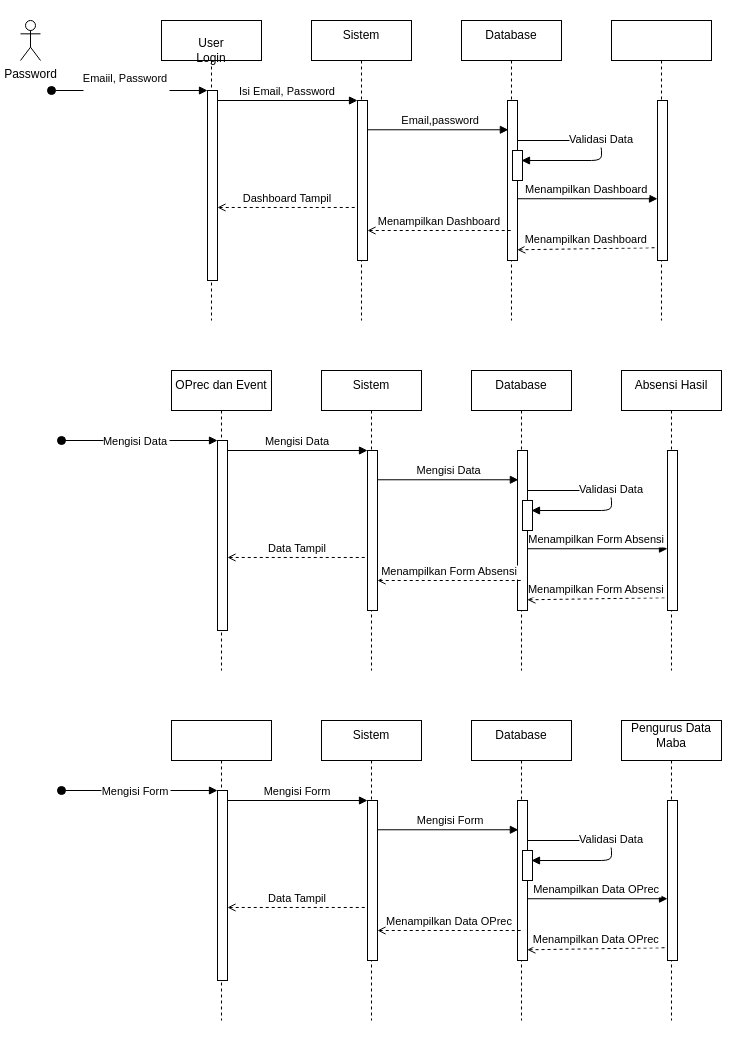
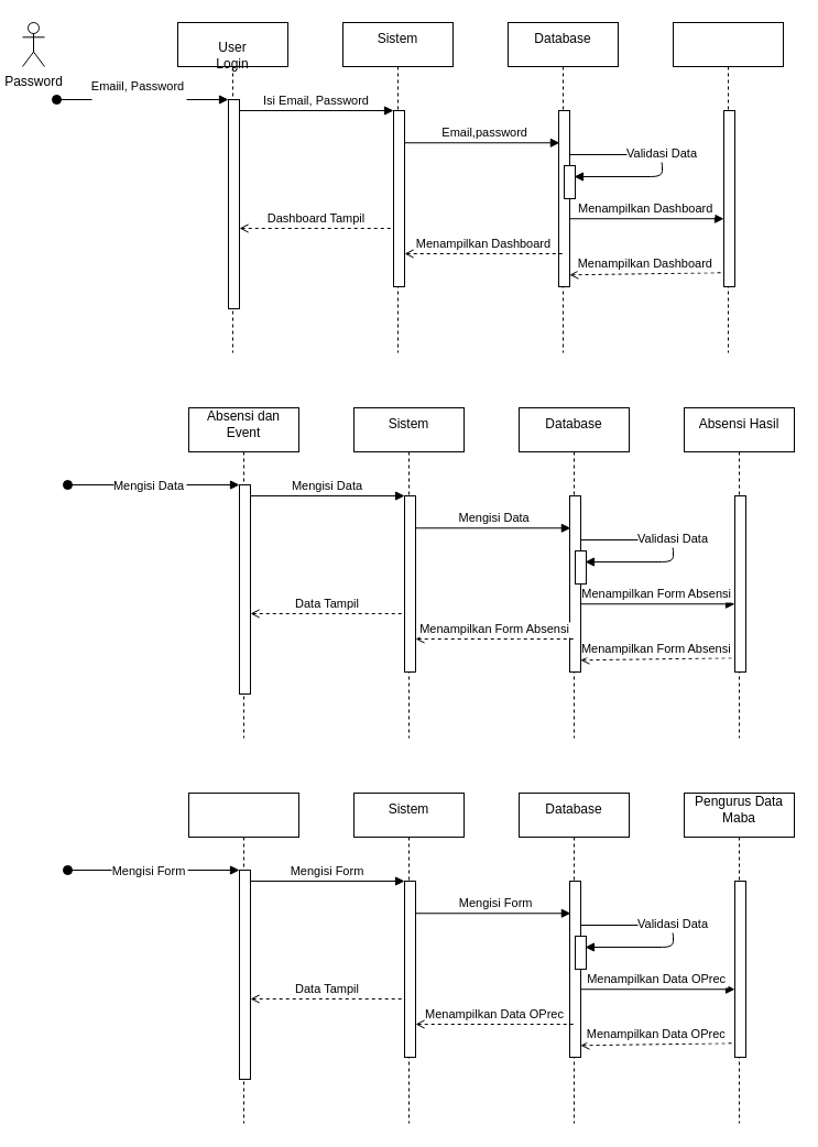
  <mxCell id="0" />
  <mxCell id="1" parent="0" />
  <mxCell id="2" value="" style="shape=umlLifeline;perimeter=lifelinePerimeter;container=1;collapsible=0;recursiveResize=0;rounded=0;shadow=0;strokeWidth=1;" parent="1" vertex="1"><mxGeometry x="161" y="20" width="100" height="300" as="geometry" /></mxCell>
  <mxCell id="3" value="" style="points=[];perimeter=orthogonalPerimeter;rounded=0;shadow=0;strokeWidth=1;" parent="2" vertex="1"><mxGeometry x="46" y="70" width="10" height="190" as="geometry" /></mxCell>
  <mxCell id="4" value="Emaiil, Password&#10;" style="verticalAlign=bottom;startArrow=oval;endArrow=block;startSize=8;shadow=0;strokeWidth=1;" parent="2" target="3" edge="1"><mxGeometry x="-0.048" y="-10" relative="1" as="geometry"><mxPoint x="-110" y="70" as="sourcePoint" /><mxPoint as="offset" /></mxGeometry></mxCell>
  <mxCell id="5" value="User Login" style="text;html=1;strokeColor=none;fillColor=none;align=center;verticalAlign=middle;whiteSpace=wrap;rounded=0;" parent="2" vertex="1"><mxGeometry x="20" y="15" width="60" height="30" as="geometry" /></mxCell>
  <mxCell id="6" value="Isi Email, Password" style="verticalAlign=bottom;endArrow=block;entryX=0;entryY=0;shadow=0;strokeWidth=1;" parent="1" source="3" edge="1"><mxGeometry relative="1" as="geometry"><mxPoint x="287" y="100" as="sourcePoint" /><mxPoint x="357" y="100" as="targetPoint" /></mxGeometry></mxCell>
  <mxCell id="7" value="Dashboard Tampil" style="verticalAlign=bottom;endArrow=none;dashed=1;endSize=8;shadow=0;strokeWidth=1;startArrow=open;startFill=0;endFill=0;" parent="1" source="3" edge="1"><mxGeometry relative="1" as="geometry"><mxPoint x="357" y="206.97" as="targetPoint" /><mxPoint x="211" y="207" as="sourcePoint" /></mxGeometry></mxCell>
  <mxCell id="8" value="Password" style="shape=umlActor;verticalLabelPosition=bottom;verticalAlign=top;html=1;outlineConnect=0;" parent="1" vertex="1"><mxGeometry x="20" y="20" width="20" height="40" as="geometry" /></mxCell>
  <mxCell id="9" value="" style="shape=umlLifeline;perimeter=lifelinePerimeter;container=1;collapsible=0;recursiveResize=0;rounded=0;shadow=0;strokeWidth=1;" parent="1" vertex="1"><mxGeometry x="311" y="20" width="100" height="300" as="geometry" /></mxCell>
  <mxCell id="10" value="" style="points=[];perimeter=orthogonalPerimeter;rounded=0;shadow=0;strokeWidth=1;" parent="9" vertex="1"><mxGeometry x="46" y="80" width="10" height="160" as="geometry" /></mxCell>
  <mxCell id="11" value="Sistem" style="text;html=1;strokeColor=none;fillColor=none;align=center;verticalAlign=middle;whiteSpace=wrap;rounded=0;" parent="9" vertex="1"><mxGeometry x="20" width="60" height="30" as="geometry" /></mxCell>
  <mxCell id="12" value="Menampilkan Dashboard" style="verticalAlign=bottom;endArrow=block;shadow=0;strokeWidth=1;exitX=0.914;exitY=0.614;exitDx=0;exitDy=0;exitPerimeter=0;" parent="1" source="17" target="15" edge="1"><mxGeometry relative="1" as="geometry"><mxPoint x="401" y="120" as="sourcePoint" /><mxPoint x="578.01" y="124.72" as="targetPoint" /></mxGeometry></mxCell>
  <mxCell id="13" value="Menampilkan Dashboard" style="verticalAlign=bottom;endArrow=none;dashed=1;endSize=8;shadow=0;strokeWidth=1;startArrow=open;startFill=0;endFill=0;exitX=0.983;exitY=0.933;exitDx=0;exitDy=0;exitPerimeter=0;entryX=-0.017;entryY=0.92;entryDx=0;entryDy=0;entryPerimeter=0;" parent="1" source="17" target="15" edge="1"><mxGeometry x="-0.009" relative="1" as="geometry"><mxPoint x="577" y="236" as="targetPoint" /><mxPoint x="401" y="236" as="sourcePoint" /><mxPoint as="offset" /></mxGeometry></mxCell>
  <mxCell id="14" value="" style="shape=umlLifeline;perimeter=lifelinePerimeter;container=1;collapsible=0;recursiveResize=0;rounded=0;shadow=0;strokeWidth=1;" parent="1" vertex="1"><mxGeometry x="611" y="20" width="100" height="300" as="geometry" /></mxCell>
  <mxCell id="15" value="" style="points=[];perimeter=orthogonalPerimeter;rounded=0;shadow=0;strokeWidth=1;" parent="14" vertex="1"><mxGeometry x="46" y="80" width="10" height="160" as="geometry" /></mxCell>
  <mxCell id="16" value="" style="shape=umlLifeline;perimeter=lifelinePerimeter;container=1;collapsible=0;recursiveResize=0;rounded=0;shadow=0;strokeWidth=1;" parent="1" vertex="1"><mxGeometry x="461" y="20" width="100" height="300" as="geometry" /></mxCell>
  <mxCell id="17" value="" style="points=[];perimeter=orthogonalPerimeter;rounded=0;shadow=0;strokeWidth=1;" parent="16" vertex="1"><mxGeometry x="46" y="80" width="10" height="160" as="geometry" /></mxCell>
  <mxCell id="18" value="Database" style="text;html=1;strokeColor=none;fillColor=none;align=center;verticalAlign=middle;whiteSpace=wrap;rounded=0;" parent="16" vertex="1"><mxGeometry x="20" width="60" height="30" as="geometry" /></mxCell>
  <mxCell id="19" value="" style="points=[];perimeter=orthogonalPerimeter;rounded=0;shadow=0;strokeWidth=1;" parent="16" vertex="1"><mxGeometry x="51" y="130" width="10" height="30" as="geometry" /></mxCell>
  <mxCell id="20" value="Validasi Data" style="verticalAlign=bottom;endArrow=block;shadow=0;strokeWidth=1;exitX=0.914;exitY=0.614;exitDx=0;exitDy=0;exitPerimeter=0;edgeStyle=orthogonalEdgeStyle;" parent="16" edge="1"><mxGeometry relative="1" as="geometry"><mxPoint x="56.0" y="120" as="sourcePoint" /><mxPoint x="60" y="140" as="targetPoint" /><Array as="points"><mxPoint x="140" y="120" /><mxPoint x="140" y="140" /></Array></mxGeometry></mxCell>
  <mxCell id="21" value="Email,password" style="verticalAlign=bottom;endArrow=block;shadow=0;strokeWidth=1;exitX=1.017;exitY=0.183;exitDx=0;exitDy=0;exitPerimeter=0;entryX=0.086;entryY=0.183;entryDx=0;entryDy=0;entryPerimeter=0;" parent="1" source="10" target="17" edge="1"><mxGeometry x="0.031" relative="1" as="geometry"><mxPoint x="381" y="130" as="sourcePoint" /><mxPoint x="501" y="129" as="targetPoint" /><mxPoint as="offset" /></mxGeometry></mxCell>
  <mxCell id="22" value="Menampilkan Dashboard" style="verticalAlign=bottom;endArrow=none;dashed=1;endSize=8;shadow=0;strokeWidth=1;startArrow=open;startFill=0;endFill=0;" parent="1" source="10" edge="1"><mxGeometry relative="1" as="geometry"><mxPoint x="511" y="230" as="targetPoint" /><mxPoint x="381" y="239" as="sourcePoint" /><Array as="points"><mxPoint x="451" y="230" /></Array></mxGeometry></mxCell>
  <mxCell id="23" value="" style="shape=umlLifeline;perimeter=lifelinePerimeter;container=1;collapsible=0;recursiveResize=0;rounded=0;shadow=0;strokeWidth=1;" parent="1" vertex="1"><mxGeometry x="171" y="370" width="100" height="300" as="geometry" /></mxCell>
  <mxCell id="24" value="" style="points=[];perimeter=orthogonalPerimeter;rounded=0;shadow=0;strokeWidth=1;" parent="23" vertex="1"><mxGeometry x="46" y="70" width="10" height="190" as="geometry" /></mxCell>
  <mxCell id="25" value="Mengisi Data" style="verticalAlign=bottom;startArrow=oval;endArrow=block;startSize=8;shadow=0;strokeWidth=1;" parent="23" target="24" edge="1"><mxGeometry x="-0.048" y="-10" relative="1" as="geometry"><mxPoint x="-110" y="70" as="sourcePoint" /><mxPoint as="offset" /></mxGeometry></mxCell>
- <mxCell id="26" value="OPrec dan Event" style="text;html=1;strokeColor=none;fillColor=none;align=center;verticalAlign=middle;whiteSpace=wrap;rounded=0;" parent="23" vertex="1"><mxGeometry width="100" height="30" as="geometry" /></mxCell>
+ <mxCell id="26" value="Absensi dan Event" style="text;html=1;strokeColor=none;fillColor=none;align=center;verticalAlign=middle;whiteSpace=wrap;rounded=0;" parent="23" vertex="1"><mxGeometry width="100" height="30" as="geometry" /></mxCell>
  <mxCell id="27" value="Mengisi Data" style="verticalAlign=bottom;endArrow=block;entryX=0;entryY=0;shadow=0;strokeWidth=1;" parent="1" source="24" edge="1"><mxGeometry relative="1" as="geometry"><mxPoint x="297" y="450" as="sourcePoint" /><mxPoint x="367" y="450" as="targetPoint" /></mxGeometry></mxCell>
  <mxCell id="28" value="Data Tampil" style="verticalAlign=bottom;endArrow=none;dashed=1;endSize=8;shadow=0;strokeWidth=1;startArrow=open;startFill=0;endFill=0;" parent="1" source="24" edge="1"><mxGeometry relative="1" as="geometry"><mxPoint x="367" y="556.97" as="targetPoint" /><mxPoint x="221" y="557" as="sourcePoint" /></mxGeometry></mxCell>
  <mxCell id="29" value="" style="shape=umlLifeline;perimeter=lifelinePerimeter;container=1;collapsible=0;recursiveResize=0;rounded=0;shadow=0;strokeWidth=1;" parent="1" vertex="1"><mxGeometry x="321" y="370" width="100" height="300" as="geometry" /></mxCell>
  <mxCell id="30" value="" style="points=[];perimeter=orthogonalPerimeter;rounded=0;shadow=0;strokeWidth=1;" parent="29" vertex="1"><mxGeometry x="46" y="80" width="10" height="160" as="geometry" /></mxCell>
  <mxCell id="31" value="Sistem" style="text;html=1;strokeColor=none;fillColor=none;align=center;verticalAlign=middle;whiteSpace=wrap;rounded=0;" parent="29" vertex="1"><mxGeometry x="20" width="60" height="30" as="geometry" /></mxCell>
  <mxCell id="32" value="Menampilkan Form Absensi" style="verticalAlign=bottom;endArrow=block;shadow=0;strokeWidth=1;exitX=0.914;exitY=0.614;exitDx=0;exitDy=0;exitPerimeter=0;" parent="1" source="38" target="35" edge="1"><mxGeometry relative="1" as="geometry"><mxPoint x="411" y="470" as="sourcePoint" /><mxPoint x="588.01" y="474.72" as="targetPoint" /></mxGeometry></mxCell>
  <mxCell id="33" value="Menampilkan Form Absensi" style="verticalAlign=bottom;endArrow=none;dashed=1;endSize=8;shadow=0;strokeWidth=1;startArrow=open;startFill=0;endFill=0;exitX=0.983;exitY=0.933;exitDx=0;exitDy=0;exitPerimeter=0;entryX=-0.017;entryY=0.92;entryDx=0;entryDy=0;entryPerimeter=0;" parent="1" source="38" target="35" edge="1"><mxGeometry x="-0.009" relative="1" as="geometry"><mxPoint x="587" y="586" as="targetPoint" /><mxPoint x="411" y="586" as="sourcePoint" /><mxPoint as="offset" /></mxGeometry></mxCell>
  <mxCell id="34" value="" style="shape=umlLifeline;perimeter=lifelinePerimeter;container=1;collapsible=0;recursiveResize=0;rounded=0;shadow=0;strokeWidth=1;" parent="1" vertex="1"><mxGeometry x="621" y="370" width="100" height="300" as="geometry" /></mxCell>
  <mxCell id="35" value="" style="points=[];perimeter=orthogonalPerimeter;rounded=0;shadow=0;strokeWidth=1;" parent="34" vertex="1"><mxGeometry x="46" y="80" width="10" height="160" as="geometry" /></mxCell>
  <mxCell id="36" value="Absensi Hasil" style="text;html=1;strokeColor=none;fillColor=none;align=center;verticalAlign=middle;whiteSpace=wrap;rounded=0;" parent="34" vertex="1"><mxGeometry width="100" height="30" as="geometry" /></mxCell>
  <mxCell id="37" value="" style="shape=umlLifeline;perimeter=lifelinePerimeter;container=1;collapsible=0;recursiveResize=0;rounded=0;shadow=0;strokeWidth=1;" parent="1" vertex="1"><mxGeometry x="471" y="370" width="100" height="300" as="geometry" /></mxCell>
  <mxCell id="38" value="" style="points=[];perimeter=orthogonalPerimeter;rounded=0;shadow=0;strokeWidth=1;" parent="37" vertex="1"><mxGeometry x="46" y="80" width="10" height="160" as="geometry" /></mxCell>
  <mxCell id="39" value="Database" style="text;html=1;strokeColor=none;fillColor=none;align=center;verticalAlign=middle;whiteSpace=wrap;rounded=0;" parent="37" vertex="1"><mxGeometry x="20" width="60" height="30" as="geometry" /></mxCell>
  <mxCell id="40" value="" style="points=[];perimeter=orthogonalPerimeter;rounded=0;shadow=0;strokeWidth=1;" parent="37" vertex="1"><mxGeometry x="51" y="130" width="10" height="30" as="geometry" /></mxCell>
  <mxCell id="41" value="Validasi Data" style="verticalAlign=bottom;endArrow=block;shadow=0;strokeWidth=1;exitX=0.914;exitY=0.614;exitDx=0;exitDy=0;exitPerimeter=0;edgeStyle=orthogonalEdgeStyle;" parent="37" edge="1"><mxGeometry relative="1" as="geometry"><mxPoint x="56.0" y="120" as="sourcePoint" /><mxPoint x="60" y="140" as="targetPoint" /><Array as="points"><mxPoint x="140" y="120" /><mxPoint x="140" y="140" /></Array></mxGeometry></mxCell>
  <mxCell id="42" value="Mengisi Data " style="verticalAlign=bottom;endArrow=block;shadow=0;strokeWidth=1;exitX=1.017;exitY=0.183;exitDx=0;exitDy=0;exitPerimeter=0;entryX=0.086;entryY=0.183;entryDx=0;entryDy=0;entryPerimeter=0;" parent="1" source="30" target="38" edge="1"><mxGeometry x="0.031" relative="1" as="geometry"><mxPoint x="391" y="480" as="sourcePoint" /><mxPoint x="511" y="479" as="targetPoint" /><mxPoint as="offset" /></mxGeometry></mxCell>
  <mxCell id="43" value="Menampilkan Form Absensi" style="verticalAlign=bottom;endArrow=none;dashed=1;endSize=8;shadow=0;strokeWidth=1;startArrow=open;startFill=0;endFill=0;" parent="1" source="30" target="37" edge="1"><mxGeometry relative="1" as="geometry"><mxPoint x="377" y="588.64" as="targetPoint" /><mxPoint x="391" y="589" as="sourcePoint" /><Array as="points"><mxPoint x="461" y="580" /></Array></mxGeometry></mxCell>
  <mxCell id="44" value="" style="shape=umlLifeline;perimeter=lifelinePerimeter;container=1;collapsible=0;recursiveResize=0;rounded=0;shadow=0;strokeWidth=1;" parent="1" vertex="1"><mxGeometry x="171" y="720" width="100" height="300" as="geometry" /></mxCell>
  <mxCell id="45" value="" style="points=[];perimeter=orthogonalPerimeter;rounded=0;shadow=0;strokeWidth=1;" parent="44" vertex="1"><mxGeometry x="46" y="70" width="10" height="190" as="geometry" /></mxCell>
  <mxCell id="46" value="Mengisi Form" style="verticalAlign=bottom;startArrow=oval;endArrow=block;startSize=8;shadow=0;strokeWidth=1;" parent="44" target="45" edge="1"><mxGeometry x="-0.048" y="-10" relative="1" as="geometry"><mxPoint x="-110" y="70" as="sourcePoint" /><mxPoint as="offset" /></mxGeometry></mxCell>
  <mxCell id="47" value="Mengisi Form" style="verticalAlign=bottom;endArrow=block;entryX=0;entryY=0;shadow=0;strokeWidth=1;" parent="1" source="45" edge="1"><mxGeometry relative="1" as="geometry"><mxPoint x="297" y="800" as="sourcePoint" /><mxPoint x="367" y="800" as="targetPoint" /></mxGeometry></mxCell>
  <mxCell id="48" value="Data Tampil" style="verticalAlign=bottom;endArrow=none;dashed=1;endSize=8;shadow=0;strokeWidth=1;startArrow=open;startFill=0;endFill=0;" parent="1" source="45" edge="1"><mxGeometry relative="1" as="geometry"><mxPoint x="367" y="906.97" as="targetPoint" /><mxPoint x="221" y="907" as="sourcePoint" /></mxGeometry></mxCell>
  <mxCell id="49" value="" style="shape=umlLifeline;perimeter=lifelinePerimeter;container=1;collapsible=0;recursiveResize=0;rounded=0;shadow=0;strokeWidth=1;" parent="1" vertex="1"><mxGeometry x="321" y="720" width="100" height="300" as="geometry" /></mxCell>
  <mxCell id="50" value="" style="points=[];perimeter=orthogonalPerimeter;rounded=0;shadow=0;strokeWidth=1;" parent="49" vertex="1"><mxGeometry x="46" y="80" width="10" height="160" as="geometry" /></mxCell>
  <mxCell id="51" value="Sistem" style="text;html=1;strokeColor=none;fillColor=none;align=center;verticalAlign=middle;whiteSpace=wrap;rounded=0;" parent="49" vertex="1"><mxGeometry x="20" width="60" height="30" as="geometry" /></mxCell>
  <mxCell id="52" value="Menampilkan Data OPrec" style="verticalAlign=bottom;endArrow=block;shadow=0;strokeWidth=1;exitX=0.914;exitY=0.614;exitDx=0;exitDy=0;exitPerimeter=0;" parent="1" source="58" target="55" edge="1"><mxGeometry relative="1" as="geometry"><mxPoint x="411" y="820" as="sourcePoint" /><mxPoint x="588.01" y="824.72" as="targetPoint" /></mxGeometry></mxCell>
  <mxCell id="53" value="Menampilkan Data OPrec" style="verticalAlign=bottom;endArrow=none;dashed=1;endSize=8;shadow=0;strokeWidth=1;startArrow=open;startFill=0;endFill=0;exitX=0.983;exitY=0.933;exitDx=0;exitDy=0;exitPerimeter=0;entryX=-0.017;entryY=0.92;entryDx=0;entryDy=0;entryPerimeter=0;" parent="1" source="58" target="55" edge="1"><mxGeometry x="-0.009" relative="1" as="geometry"><mxPoint x="587" y="936" as="targetPoint" /><mxPoint x="411" y="936" as="sourcePoint" /><mxPoint as="offset" /></mxGeometry></mxCell>
  <mxCell id="54" value="" style="shape=umlLifeline;perimeter=lifelinePerimeter;container=1;collapsible=0;recursiveResize=0;rounded=0;shadow=0;strokeWidth=1;" parent="1" vertex="1"><mxGeometry x="621" y="720" width="100" height="300" as="geometry" /></mxCell>
  <mxCell id="55" value="" style="points=[];perimeter=orthogonalPerimeter;rounded=0;shadow=0;strokeWidth=1;" parent="54" vertex="1"><mxGeometry x="46" y="80" width="10" height="160" as="geometry" /></mxCell>
  <mxCell id="56" value="Pengurus Data Maba" style="text;html=1;strokeColor=none;fillColor=none;align=center;verticalAlign=middle;whiteSpace=wrap;rounded=0;" parent="54" vertex="1"><mxGeometry width="100" height="30" as="geometry" /></mxCell>
  <mxCell id="57" value="" style="shape=umlLifeline;perimeter=lifelinePerimeter;container=1;collapsible=0;recursiveResize=0;rounded=0;shadow=0;strokeWidth=1;" parent="1" vertex="1"><mxGeometry x="471" y="720" width="100" height="300" as="geometry" /></mxCell>
  <mxCell id="58" value="" style="points=[];perimeter=orthogonalPerimeter;rounded=0;shadow=0;strokeWidth=1;" parent="57" vertex="1"><mxGeometry x="46" y="80" width="10" height="160" as="geometry" /></mxCell>
  <mxCell id="59" value="Database" style="text;html=1;strokeColor=none;fillColor=none;align=center;verticalAlign=middle;whiteSpace=wrap;rounded=0;" parent="57" vertex="1"><mxGeometry x="20" width="60" height="30" as="geometry" /></mxCell>
  <mxCell id="60" value="" style="points=[];perimeter=orthogonalPerimeter;rounded=0;shadow=0;strokeWidth=1;" parent="57" vertex="1"><mxGeometry x="51" y="130" width="10" height="30" as="geometry" /></mxCell>
  <mxCell id="61" value="Validasi Data" style="verticalAlign=bottom;endArrow=block;shadow=0;strokeWidth=1;exitX=0.914;exitY=0.614;exitDx=0;exitDy=0;exitPerimeter=0;edgeStyle=orthogonalEdgeStyle;" parent="57" edge="1"><mxGeometry relative="1" as="geometry"><mxPoint x="56.0" y="120" as="sourcePoint" /><mxPoint x="60" y="140" as="targetPoint" /><Array as="points"><mxPoint x="140" y="120" /><mxPoint x="140" y="140" /></Array></mxGeometry></mxCell>
  <mxCell id="62" value="Mengisi Form" style="verticalAlign=bottom;endArrow=block;shadow=0;strokeWidth=1;exitX=1.017;exitY=0.183;exitDx=0;exitDy=0;exitPerimeter=0;entryX=0.086;entryY=0.183;entryDx=0;entryDy=0;entryPerimeter=0;" parent="1" source="50" target="58" edge="1"><mxGeometry x="0.031" relative="1" as="geometry"><mxPoint x="391" y="830" as="sourcePoint" /><mxPoint x="511" y="829" as="targetPoint" /><mxPoint as="offset" /></mxGeometry></mxCell>
  <mxCell id="63" value="Menampilkan Data OPrec" style="verticalAlign=bottom;endArrow=none;dashed=1;endSize=8;shadow=0;strokeWidth=1;startArrow=open;startFill=0;endFill=0;" parent="1" source="50" target="57" edge="1"><mxGeometry relative="1" as="geometry"><mxPoint x="377" y="938.64" as="targetPoint" /><mxPoint x="391" y="939" as="sourcePoint" /><Array as="points"><mxPoint x="461" y="930" /></Array></mxGeometry></mxCell>
